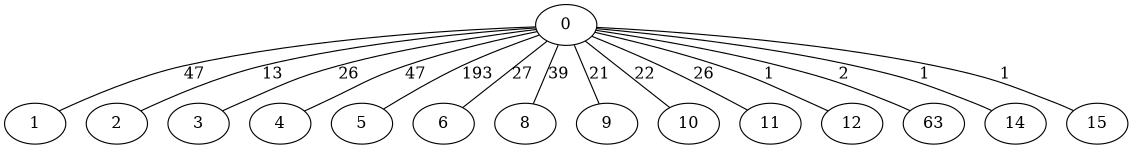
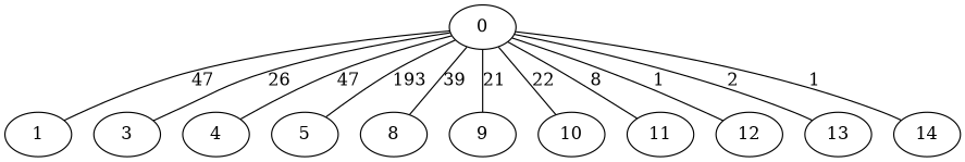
  graph {
    0
    1
-   2
    3
    4
    5
-   6
    8
    9
    10
    11
    12
-   13 [label=63]
+   13
    14
-   15
    0 -- 1 [label=47]
-   0 -- 2 [label=13]
    0 -- 3 [label=26]
    0 -- 4 [label=47]
    0 -- 5 [label=193]
-   0 -- 6 [label=27]
    0 -- 8 [label=39]
    0 -- 9 [label=21]
    0 -- 10 [label=22]
-   0 -- 11 [label=26]
+   0 -- 11 [label=8]
    0 -- 12 [label=1]
    0 -- 13 [label=2]
    0 -- 14 [label=1]
-   0 -- 15 [label=1]
  }
